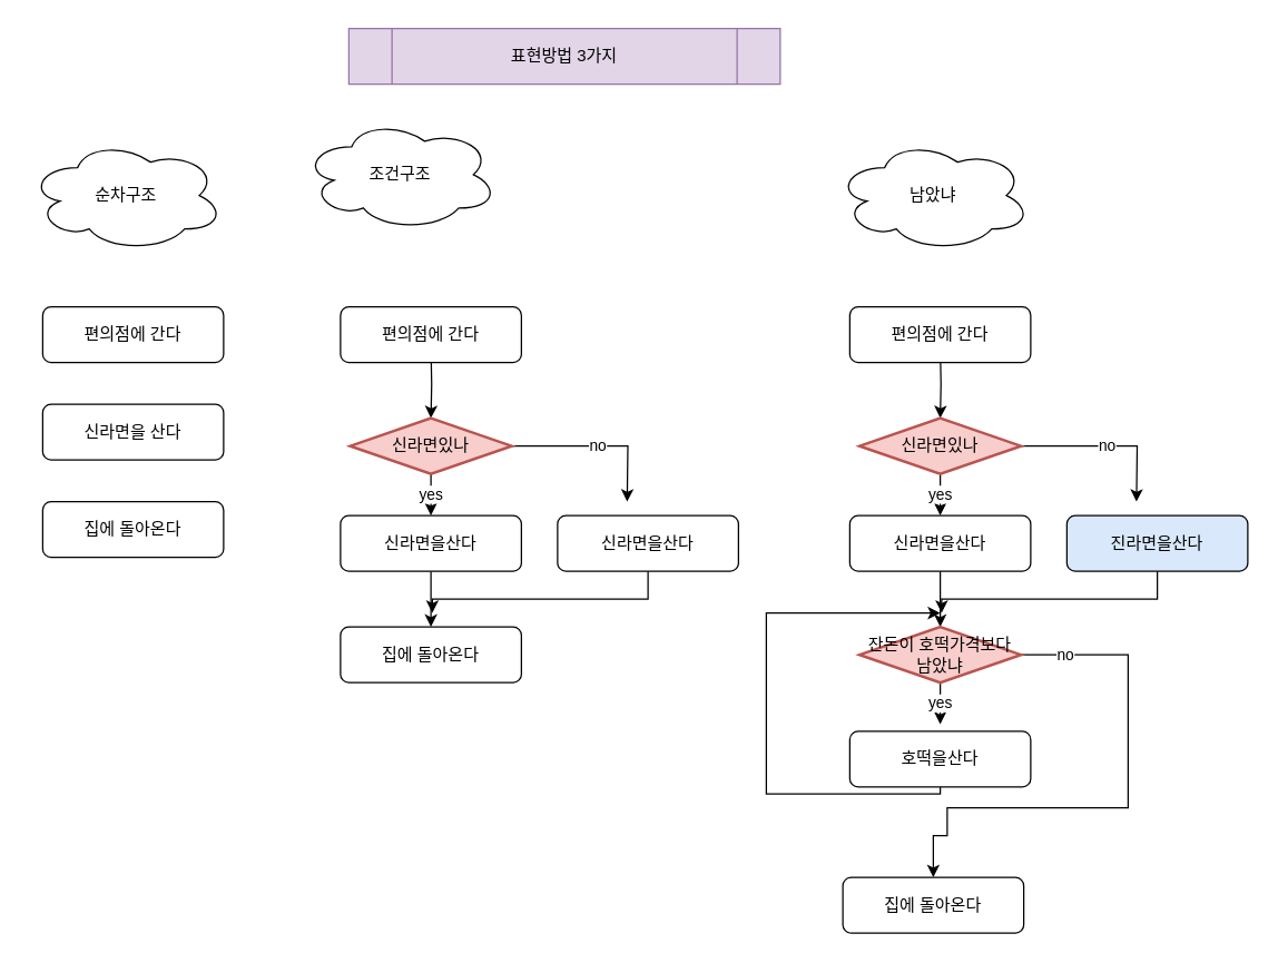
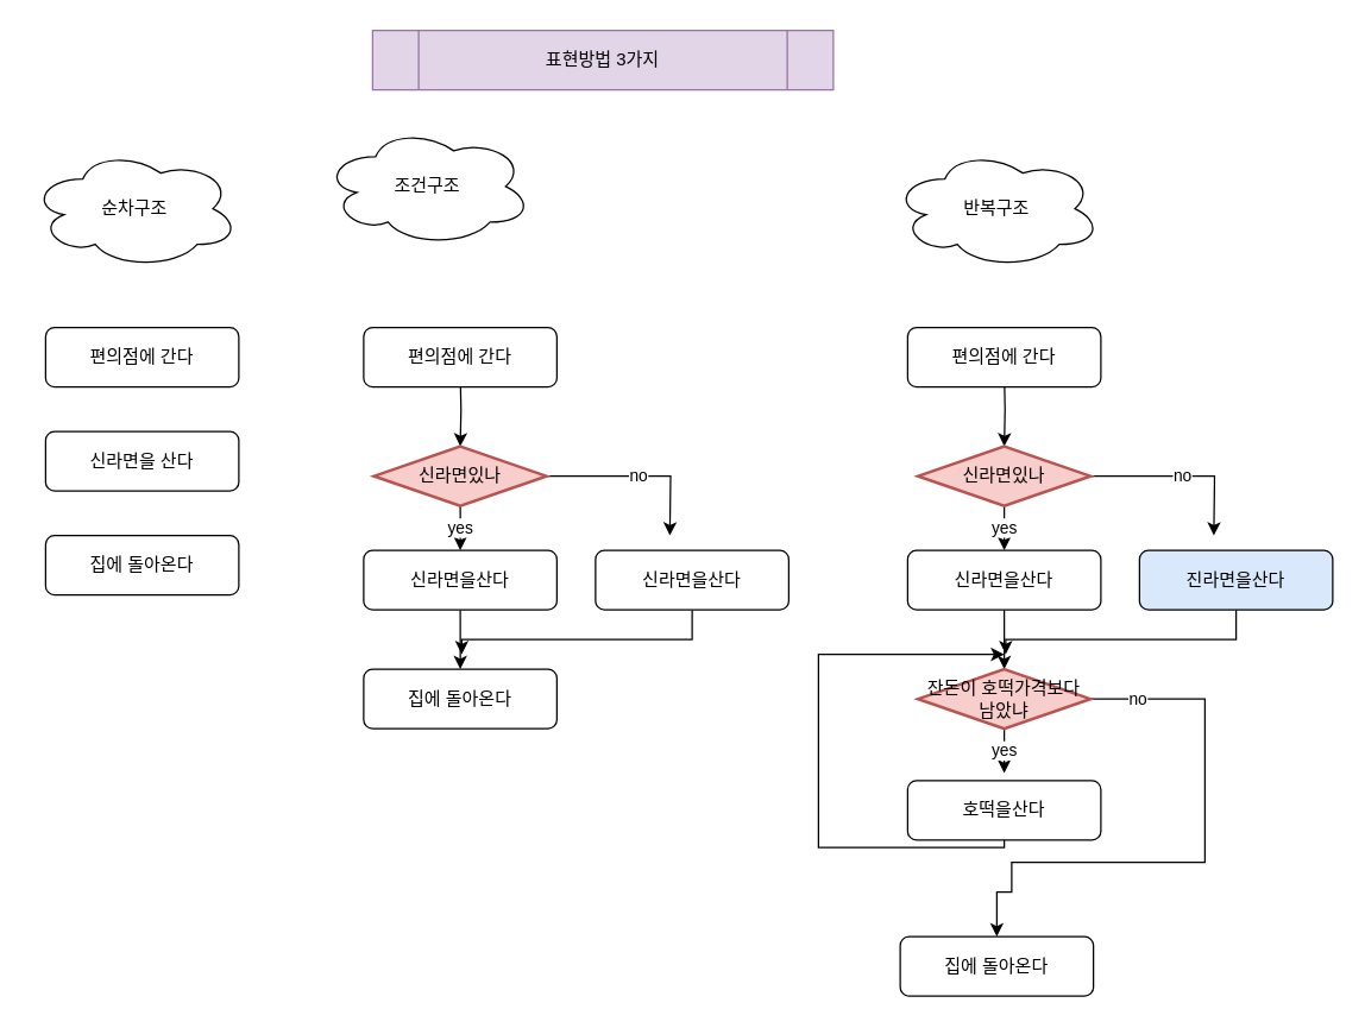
  <mxCell id="0" />
  <mxCell id="1" parent="0" />
  <mxCell id="2" value="표현방법 3가지" style="shape=process;whiteSpace=wrap;html=1;backgroundOutline=1;fillColor=#e1d5e7;strokeColor=#9673a6;" vertex="1" parent="1"><mxGeometry x="250" y="20" width="310" height="40" as="geometry" /></mxCell>
  <mxCell id="3" value="순차구조" style="ellipse;shape=cloud;whiteSpace=wrap;html=1;" vertex="1" parent="1"><mxGeometry x="20" y="100" width="140" height="80" as="geometry" /></mxCell>
  <mxCell id="4" value="조건구조" style="ellipse;shape=cloud;whiteSpace=wrap;html=1;" vertex="1" parent="1"><mxGeometry x="217" y="85" width="140" height="80" as="geometry" /></mxCell>
- <mxCell id="5" value="남았냐" style="ellipse;shape=cloud;whiteSpace=wrap;html=1;" vertex="1" parent="1"><mxGeometry x="600" y="100" width="140" height="80" as="geometry" /></mxCell>
+ <mxCell id="5" value="반복구조" style="ellipse;shape=cloud;whiteSpace=wrap;html=1;" vertex="1" parent="1"><mxGeometry x="600" y="100" width="140" height="80" as="geometry" /></mxCell>
  <mxCell id="6" value="편의점에 간다" style="rounded=1;whiteSpace=wrap;html=1;" vertex="1" parent="1"><mxGeometry x="30" y="220" width="130" height="40" as="geometry" /></mxCell>
  <mxCell id="7" value="신라면을 산다" style="rounded=1;whiteSpace=wrap;html=1;" vertex="1" parent="1"><mxGeometry x="30" y="290" width="130" height="40" as="geometry" /></mxCell>
  <mxCell id="8" value="집에 돌아온다" style="rounded=1;whiteSpace=wrap;html=1;" vertex="1" parent="1"><mxGeometry x="30" y="360" width="130" height="40" as="geometry" /></mxCell>
  <mxCell id="9" style="edgeStyle=orthogonalEdgeStyle;rounded=0;orthogonalLoop=1;jettySize=auto;html=1;entryX=0.5;entryY=0;entryDx=0;entryDy=0;entryPerimeter=0;" edge="1" parent="1" target="13"><mxGeometry relative="1" as="geometry"><mxPoint x="309" y="250" as="sourcePoint" /></mxGeometry></mxCell>
  <mxCell id="10" value="편의점에 간다" style="rounded=1;whiteSpace=wrap;html=1;" vertex="1" parent="1"><mxGeometry x="244" y="220" width="130" height="40" as="geometry" /></mxCell>
  <mxCell id="11" value="yes" style="edgeStyle=orthogonalEdgeStyle;rounded=0;orthogonalLoop=1;jettySize=auto;html=1;entryX=0.5;entryY=0;entryDx=0;entryDy=0;" edge="1" parent="1" source="13" target="15"><mxGeometry relative="1" as="geometry" /></mxCell>
  <mxCell id="12" value="no" style="edgeStyle=orthogonalEdgeStyle;rounded=0;orthogonalLoop=1;jettySize=auto;html=1;" edge="1" parent="1" source="13"><mxGeometry relative="1" as="geometry"><mxPoint x="450" y="360" as="targetPoint" /></mxGeometry></mxCell>
  <mxCell id="13" value="신라면있나" style="strokeWidth=2;html=1;shape=mxgraph.flowchart.decision;whiteSpace=wrap;fillColor=#f8cecc;strokeColor=#b85450;" vertex="1" parent="1"><mxGeometry x="251" y="300" width="116" height="40" as="geometry" /></mxCell>
  <mxCell id="14" style="edgeStyle=orthogonalEdgeStyle;rounded=0;orthogonalLoop=1;jettySize=auto;html=1;entryX=0.5;entryY=0;entryDx=0;entryDy=0;" edge="1" parent="1" source="15" target="18"><mxGeometry relative="1" as="geometry" /></mxCell>
  <mxCell id="15" value="신라면을산다" style="rounded=1;whiteSpace=wrap;html=1;" vertex="1" parent="1"><mxGeometry x="244" y="370" width="130" height="40" as="geometry" /></mxCell>
  <mxCell id="16" style="edgeStyle=orthogonalEdgeStyle;rounded=0;orthogonalLoop=1;jettySize=auto;html=1;" edge="1" parent="1" source="17"><mxGeometry relative="1" as="geometry"><mxPoint x="310" y="440" as="targetPoint" /><Array as="points"><mxPoint x="465" y="430" /><mxPoint x="310" y="430" /></Array></mxGeometry></mxCell>
  <mxCell id="17" value="신라면을산다" style="rounded=1;whiteSpace=wrap;html=1;" vertex="1" parent="1"><mxGeometry x="400" y="370" width="130" height="40" as="geometry" /></mxCell>
  <mxCell id="18" value="집에 돌아온다" style="rounded=1;whiteSpace=wrap;html=1;" vertex="1" parent="1"><mxGeometry x="244" y="450" width="130" height="40" as="geometry" /></mxCell>
  <mxCell id="19" style="edgeStyle=orthogonalEdgeStyle;rounded=0;orthogonalLoop=1;jettySize=auto;html=1;entryX=0.5;entryY=0;entryDx=0;entryDy=0;entryPerimeter=0;" edge="1" parent="1" target="23"><mxGeometry relative="1" as="geometry"><mxPoint x="675" y="250" as="sourcePoint" /></mxGeometry></mxCell>
  <mxCell id="20" value="편의점에 간다" style="rounded=1;whiteSpace=wrap;html=1;" vertex="1" parent="1"><mxGeometry x="610" y="220" width="130" height="40" as="geometry" /></mxCell>
  <mxCell id="21" value="yes" style="edgeStyle=orthogonalEdgeStyle;rounded=0;orthogonalLoop=1;jettySize=auto;html=1;entryX=0.5;entryY=0;entryDx=0;entryDy=0;" edge="1" parent="1" source="23" target="25"><mxGeometry relative="1" as="geometry" /></mxCell>
  <mxCell id="22" value="no" style="edgeStyle=orthogonalEdgeStyle;rounded=0;orthogonalLoop=1;jettySize=auto;html=1;" edge="1" parent="1" source="23"><mxGeometry relative="1" as="geometry"><mxPoint x="816" y="360" as="targetPoint" /></mxGeometry></mxCell>
  <mxCell id="23" value="신라면있나" style="strokeWidth=2;html=1;shape=mxgraph.flowchart.decision;whiteSpace=wrap;fillColor=#f8cecc;strokeColor=#b85450;" vertex="1" parent="1"><mxGeometry x="617" y="300" width="116" height="40" as="geometry" /></mxCell>
  <mxCell id="24" style="edgeStyle=orthogonalEdgeStyle;rounded=0;orthogonalLoop=1;jettySize=auto;html=1;entryX=0.5;entryY=0;entryDx=0;entryDy=0;" edge="1" parent="1" source="25"><mxGeometry relative="1" as="geometry"><mxPoint x="675" y="450" as="targetPoint" /></mxGeometry></mxCell>
  <mxCell id="25" value="신라면을산다" style="rounded=1;whiteSpace=wrap;html=1;" vertex="1" parent="1"><mxGeometry x="610" y="370" width="130" height="40" as="geometry" /></mxCell>
  <mxCell id="26" style="edgeStyle=orthogonalEdgeStyle;rounded=0;orthogonalLoop=1;jettySize=auto;html=1;" edge="1" parent="1" source="27"><mxGeometry relative="1" as="geometry"><mxPoint x="676" y="440" as="targetPoint" /><Array as="points"><mxPoint x="831" y="430" /><mxPoint x="676" y="430" /></Array></mxGeometry></mxCell>
  <mxCell id="27" value="진라면을산다" style="rounded=1;whiteSpace=wrap;html=1;fillColor=#dae8fc;" vertex="1" parent="1"><mxGeometry x="766" y="370" width="130" height="40" as="geometry" /></mxCell>
  <mxCell id="28" value="yes" style="edgeStyle=orthogonalEdgeStyle;rounded=0;orthogonalLoop=1;jettySize=auto;html=1;" edge="1" parent="1" source="30"><mxGeometry relative="1" as="geometry"><mxPoint x="675" y="520" as="targetPoint" /></mxGeometry></mxCell>
  <mxCell id="29" value="no" style="edgeStyle=orthogonalEdgeStyle;rounded=0;orthogonalLoop=1;jettySize=auto;html=1;entryX=0.5;entryY=0;entryDx=0;entryDy=0;" edge="1" parent="1" source="30" target="33"><mxGeometry x="-0.83" relative="1" as="geometry"><mxPoint x="680" y="580" as="targetPoint" /><Array as="points"><mxPoint x="810" y="470" /><mxPoint x="810" y="580" /><mxPoint x="680" y="580" /><mxPoint x="680" y="600" /></Array><mxPoint as="offset" /></mxGeometry></mxCell>
  <mxCell id="30" value="잔돈이 호떡가격보다 남았냐" style="strokeWidth=2;html=1;shape=mxgraph.flowchart.decision;whiteSpace=wrap;fillColor=#f8cecc;strokeColor=#b85450;" vertex="1" parent="1"><mxGeometry x="617" y="450" width="116" height="40" as="geometry" /></mxCell>
  <mxCell id="31" style="edgeStyle=orthogonalEdgeStyle;rounded=0;orthogonalLoop=1;jettySize=auto;html=1;" edge="1" parent="1" source="32"><mxGeometry relative="1" as="geometry"><mxPoint x="675" y="440" as="targetPoint" /><Array as="points"><mxPoint x="675" y="570" /><mxPoint x="550" y="570" /><mxPoint x="550" y="440" /></Array></mxGeometry></mxCell>
  <mxCell id="32" value="호떡을산다" style="rounded=1;whiteSpace=wrap;html=1;" vertex="1" parent="1"><mxGeometry x="610" y="525" width="130" height="40" as="geometry" /></mxCell>
  <mxCell id="33" value="집에 돌아온다" style="rounded=1;whiteSpace=wrap;html=1;" vertex="1" parent="1"><mxGeometry x="605" y="630" width="130" height="40" as="geometry" /></mxCell>
